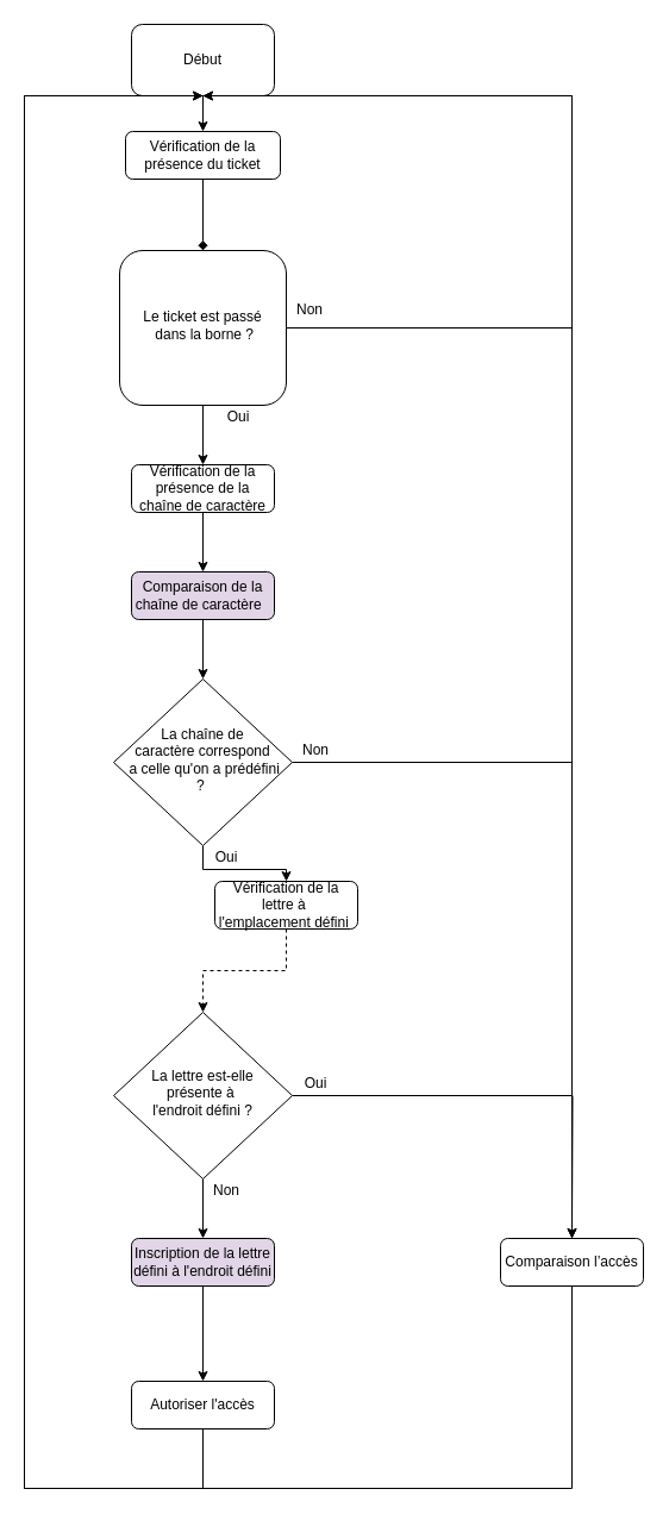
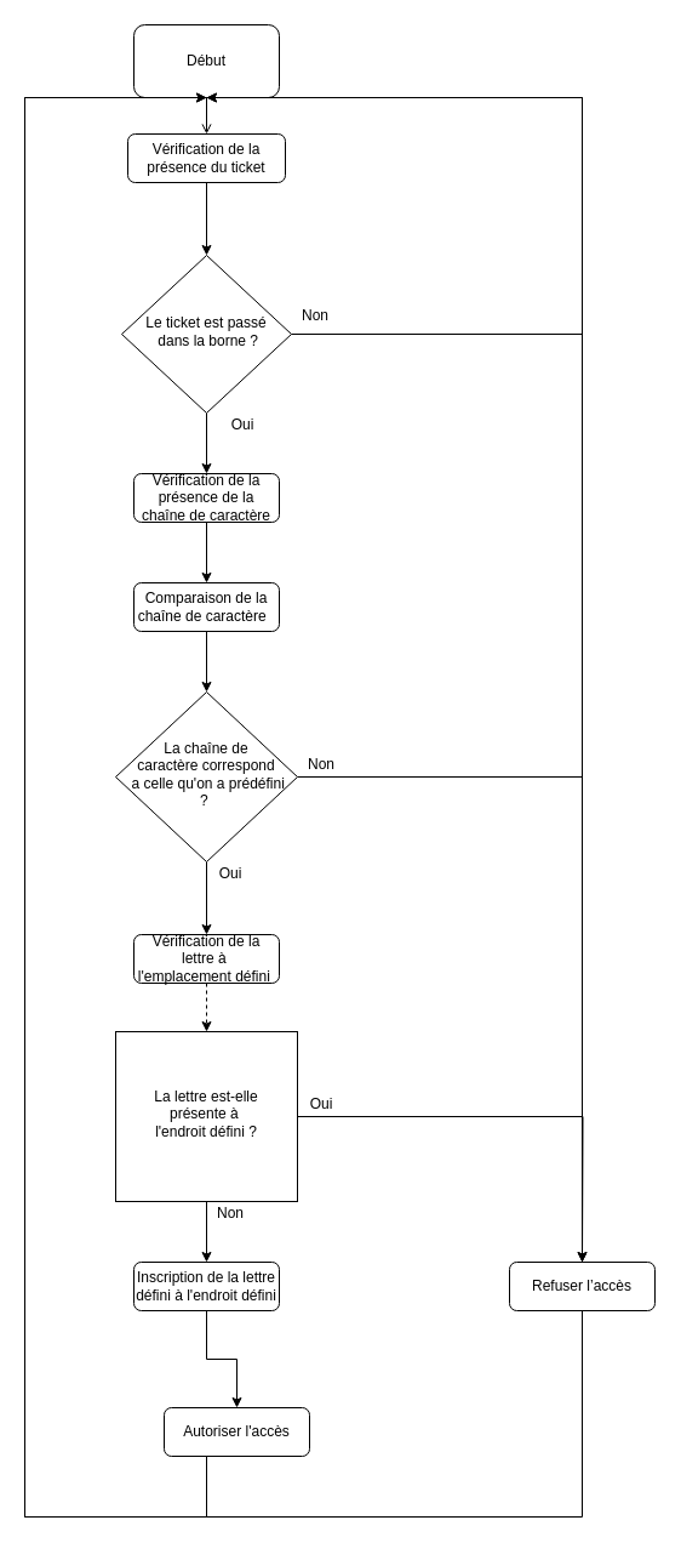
  <mxCell id="0" />
  <mxCell id="1" parent="0" />
- <mxCell id="2" style="edgeStyle=orthogonalEdgeStyle;rounded=0;orthogonalLoop=1;jettySize=auto;html=1;entryX=0.5;entryY=0;entryDx=0;entryDy=0;" parent="1" source="3" target="10" edge="1"><mxGeometry relative="1" as="geometry" /></mxCell>
+ <mxCell id="2" style="edgeStyle=orthogonalEdgeStyle;rounded=0;orthogonalLoop=1;jettySize=auto;html=1;entryX=0.5;entryY=0;entryDx=0;entryDy=0;endArrow=open;" parent="1" source="3" target="10" edge="1"><mxGeometry relative="1" as="geometry" /></mxCell>
  <mxCell id="3" value="Début" style="rounded=1;whiteSpace=wrap;html=1;fontSize=12;glass=0;strokeWidth=1;shadow=0;" parent="1" vertex="1"><mxGeometry x="110" y="20" width="120" height="60" as="geometry" /></mxCell>
  <mxCell id="4" style="edgeStyle=orthogonalEdgeStyle;rounded=0;orthogonalLoop=1;jettySize=auto;html=1;entryX=0.5;entryY=0;entryDx=0;entryDy=0;" edge="1" parent="1" source="5" target="20"><mxGeometry relative="1" as="geometry" /></mxCell>
  <mxCell id="5" value="Vérification de la présence de la chaîne de caractère" style="rounded=1;whiteSpace=wrap;html=1;fontSize=12;glass=0;strokeWidth=1;shadow=0;" parent="1" vertex="1"><mxGeometry x="110" y="390" width="120" height="40" as="geometry" /></mxCell>
  <mxCell id="6" style="edgeStyle=orthogonalEdgeStyle;rounded=0;orthogonalLoop=1;jettySize=auto;html=1;entryX=0.5;entryY=0;entryDx=0;entryDy=0;" parent="1" source="8" target="16" edge="1"><mxGeometry relative="1" as="geometry" /></mxCell>
  <mxCell id="7" style="edgeStyle=orthogonalEdgeStyle;rounded=0;orthogonalLoop=1;jettySize=auto;html=1;entryX=0.5;entryY=0;entryDx=0;entryDy=0;" parent="1" source="8" target="18" edge="1"><mxGeometry relative="1" as="geometry" /></mxCell>
  <mxCell id="8" value="La chaîne de &lt;br&gt;caractère correspond&lt;br&gt;&amp;nbsp;a celle qu'on a prédéfini ?&amp;nbsp;" style="rhombus;whiteSpace=wrap;html=1;shadow=0;fontFamily=Helvetica;fontSize=12;align=center;strokeWidth=1;spacing=6;spacingTop=-4;" parent="1" vertex="1"><mxGeometry x="95" y="570" width="150" height="140" as="geometry" /></mxCell>
- <mxCell id="9" style="edgeStyle=orthogonalEdgeStyle;rounded=0;orthogonalLoop=1;jettySize=auto;html=1;endArrow=diamond;" parent="1" source="10" target="13" edge="1"><mxGeometry relative="1" as="geometry" /></mxCell>
+ <mxCell id="9" style="edgeStyle=orthogonalEdgeStyle;rounded=0;orthogonalLoop=1;jettySize=auto;html=1;" parent="1" source="10" target="13" edge="1"><mxGeometry relative="1" as="geometry" /></mxCell>
  <mxCell id="10" value="Vérification de la présence du ticket" style="rounded=1;whiteSpace=wrap;html=1;fontSize=12;glass=0;strokeWidth=1;shadow=0;" parent="1" vertex="1"><mxGeometry x="105" y="110" width="130" height="40" as="geometry" /></mxCell>
  <mxCell id="11" style="edgeStyle=orthogonalEdgeStyle;rounded=0;orthogonalLoop=1;jettySize=auto;html=1;" parent="1" source="13" target="5" edge="1"><mxGeometry relative="1" as="geometry" /></mxCell>
  <mxCell id="12" style="edgeStyle=orthogonalEdgeStyle;rounded=0;orthogonalLoop=1;jettySize=auto;html=1;" parent="1" source="13" edge="1"><mxGeometry relative="1" as="geometry"><mxPoint x="170" y="80" as="targetPoint" /><Array as="points"><mxPoint x="480" y="275" /><mxPoint x="480" y="80" /></Array></mxGeometry></mxCell>
- <mxCell id="13" value="Le ticket est passé&lt;br&gt;&amp;nbsp;dans la borne ?" style="whiteSpace=wrap;html=1;shadow=0;fontFamily=Helvetica;fontSize=12;align=center;strokeWidth=1;spacing=6;spacingTop=-4;rounded=1;" parent="1" vertex="1"><mxGeometry x="100" y="210" width="140" height="130" as="geometry" /></mxCell>
+ <mxCell id="13" value="Le ticket est passé&lt;br&gt;&amp;nbsp;dans la borne ?" style="rhombus;whiteSpace=wrap;html=1;shadow=0;fontFamily=Helvetica;fontSize=12;align=center;strokeWidth=1;spacing=6;spacingTop=-4;" parent="1" vertex="1"><mxGeometry x="100" y="210" width="140" height="130" as="geometry" /></mxCell>
  <mxCell id="14" style="edgeStyle=orthogonalEdgeStyle;rounded=0;orthogonalLoop=1;jettySize=auto;html=1;" parent="1" source="16" edge="1"><mxGeometry relative="1" as="geometry"><mxPoint x="170" y="80" as="targetPoint" /><Array as="points"><mxPoint x="480" y="710" /><mxPoint x="480" y="80" /></Array></mxGeometry></mxCell>
  <mxCell id="15" style="edgeStyle=orthogonalEdgeStyle;rounded=0;orthogonalLoop=1;jettySize=auto;html=1;" edge="1" parent="1" source="16"><mxGeometry relative="1" as="geometry"><mxPoint x="170" y="80" as="targetPoint" /><Array as="points"><mxPoint x="480" y="1250" /><mxPoint x="20" y="1250" /><mxPoint x="20" y="80" /></Array></mxGeometry></mxCell>
- <mxCell id="16" value="Comparaison l’accès" style="rounded=1;whiteSpace=wrap;html=1;fontSize=12;glass=0;strokeWidth=1;shadow=0;" parent="1" vertex="1"><mxGeometry x="420" y="1040" width="120" height="40" as="geometry" /></mxCell>
+ <mxCell id="16" value="Refuser l’accès" style="rounded=1;whiteSpace=wrap;html=1;fontSize=12;glass=0;strokeWidth=1;shadow=0;" parent="1" vertex="1"><mxGeometry x="420" y="1040" width="120" height="40" as="geometry" /></mxCell>
  <mxCell id="17" style="edgeStyle=orthogonalEdgeStyle;rounded=0;orthogonalLoop=1;jettySize=auto;html=1;entryX=0.5;entryY=0;entryDx=0;entryDy=0;dashed=1;" edge="1" parent="1" source="18" target="23"><mxGeometry relative="1" as="geometry" /></mxCell>
- <mxCell id="18" value="Vérification de la lettre à&amp;nbsp;&lt;br&gt;l'emplacement défini&amp;nbsp;" style="rounded=1;whiteSpace=wrap;html=1;fontSize=12;glass=0;strokeWidth=1;shadow=0;" parent="1" vertex="1"><mxGeometry x="180" y="740" width="120" height="40" as="geometry" /></mxCell>
+ <mxCell id="18" value="Vérification de la lettre à&amp;nbsp;&lt;br&gt;l'emplacement défini&amp;nbsp;" style="rounded=1;whiteSpace=wrap;html=1;fontSize=12;glass=0;strokeWidth=1;shadow=0;" parent="1" vertex="1"><mxGeometry x="110" y="770" width="120" height="40" as="geometry" /></mxCell>
  <mxCell id="19" style="edgeStyle=orthogonalEdgeStyle;rounded=0;orthogonalLoop=1;jettySize=auto;html=1;entryX=0.5;entryY=0;entryDx=0;entryDy=0;" edge="1" parent="1" source="20" target="8"><mxGeometry relative="1" as="geometry" /></mxCell>
- <mxCell id="20" value="Comparaison de la chaîne de caractère&amp;nbsp;&amp;nbsp;" style="rounded=1;whiteSpace=wrap;html=1;fontSize=12;glass=0;strokeWidth=1;shadow=0;fillColor=#e1d5e7;" vertex="1" parent="1"><mxGeometry x="110" y="480" width="120" height="40" as="geometry" /></mxCell>
+ <mxCell id="20" value="Comparaison de la chaîne de caractère&amp;nbsp;&amp;nbsp;" style="rounded=1;whiteSpace=wrap;html=1;fontSize=12;glass=0;strokeWidth=1;shadow=0;" vertex="1" parent="1"><mxGeometry x="110" y="480" width="120" height="40" as="geometry" /></mxCell>
  <mxCell id="21" style="edgeStyle=orthogonalEdgeStyle;rounded=0;orthogonalLoop=1;jettySize=auto;html=1;" edge="1" parent="1" source="23"><mxGeometry relative="1" as="geometry"><mxPoint x="480" y="1040" as="targetPoint" /></mxGeometry></mxCell>
  <mxCell id="22" style="edgeStyle=orthogonalEdgeStyle;rounded=0;orthogonalLoop=1;jettySize=auto;html=1;" edge="1" parent="1" source="23" target="25"><mxGeometry relative="1" as="geometry" /></mxCell>
- <mxCell id="23" value="La lettre est-elle &lt;br&gt;présente à&amp;nbsp;&lt;br&gt;l'endroit défini ?" style="rhombus;whiteSpace=wrap;html=1;shadow=0;fontFamily=Helvetica;fontSize=12;align=center;strokeWidth=1;spacing=6;spacingTop=-4;" vertex="1" parent="1"><mxGeometry x="95" y="850" width="150" height="140" as="geometry" /></mxCell>
+ <mxCell id="23" value="La lettre est-elle &lt;br&gt;présente à&amp;nbsp;&lt;br&gt;l'endroit défini ?" style="whiteSpace=wrap;html=1;shadow=0;fontFamily=Helvetica;fontSize=12;align=center;strokeWidth=1;spacing=6;spacingTop=-4;rounded=0;" vertex="1" parent="1"><mxGeometry x="95" y="850" width="150" height="140" as="geometry" /></mxCell>
  <mxCell id="24" value="" style="edgeStyle=orthogonalEdgeStyle;rounded=0;orthogonalLoop=1;jettySize=auto;html=1;" edge="1" parent="1" source="25" target="27"><mxGeometry relative="1" as="geometry" /></mxCell>
- <mxCell id="25" value="Inscription de la lettre défini à l'endroit défini" style="rounded=1;whiteSpace=wrap;html=1;fontSize=12;glass=0;strokeWidth=1;shadow=0;fillColor=#e1d5e7;" vertex="1" parent="1"><mxGeometry x="110" y="1040" width="120" height="40" as="geometry" /></mxCell>
+ <mxCell id="25" value="Inscription de la lettre défini à l'endroit défini" style="rounded=1;whiteSpace=wrap;html=1;fontSize=12;glass=0;strokeWidth=1;shadow=0;" vertex="1" parent="1"><mxGeometry x="110" y="1040" width="120" height="40" as="geometry" /></mxCell>
  <mxCell id="26" style="edgeStyle=orthogonalEdgeStyle;rounded=0;orthogonalLoop=1;jettySize=auto;html=1;" edge="1" parent="1" source="27"><mxGeometry relative="1" as="geometry"><mxPoint x="170" y="80" as="targetPoint" /><Array as="points"><mxPoint x="170" y="1250" /><mxPoint x="20" y="1250" /><mxPoint x="20" y="80" /></Array></mxGeometry></mxCell>
- <mxCell id="27" value="Autoriser l'accès" style="rounded=1;whiteSpace=wrap;html=1;fontSize=12;glass=0;strokeWidth=1;shadow=0;" vertex="1" parent="1"><mxGeometry x="110" y="1160" width="120" height="40" as="geometry" /></mxCell>
+ <mxCell id="27" value="Autoriser l'accès" style="rounded=1;whiteSpace=wrap;html=1;fontSize=12;glass=0;strokeWidth=1;shadow=0;" vertex="1" parent="1"><mxGeometry x="135" y="1160" width="120" height="40" as="geometry" /></mxCell>
  <mxCell id="28" style="edgeStyle=orthogonalEdgeStyle;rounded=0;orthogonalLoop=1;jettySize=auto;html=1;exitX=0.5;exitY=1;exitDx=0;exitDy=0;" edge="1" parent="1" source="25" target="25"><mxGeometry relative="1" as="geometry" /></mxCell>
  <mxCell id="29" value="Oui" style="text;html=1;strokeColor=none;fillColor=none;align=center;verticalAlign=middle;whiteSpace=wrap;rounded=0;" vertex="1" parent="1"><mxGeometry x="245" y="900" width="40" height="20" as="geometry" /></mxCell>
  <mxCell id="30" value="Oui" style="text;html=1;strokeColor=none;fillColor=none;align=center;verticalAlign=middle;whiteSpace=wrap;rounded=0;" vertex="1" parent="1"><mxGeometry x="170" y="710" width="40" height="20" as="geometry" /></mxCell>
  <mxCell id="31" value="Oui" style="text;html=1;strokeColor=none;fillColor=none;align=center;verticalAlign=middle;whiteSpace=wrap;rounded=0;" vertex="1" parent="1"><mxGeometry x="180" y="340" width="40" height="20" as="geometry" /></mxCell>
  <mxCell id="32" value="Non" style="text;html=1;strokeColor=none;fillColor=none;align=center;verticalAlign=middle;whiteSpace=wrap;rounded=0;" vertex="1" parent="1"><mxGeometry x="170" y="990" width="40" height="20" as="geometry" /></mxCell>
  <mxCell id="33" value="Non" style="text;html=1;strokeColor=none;fillColor=none;align=center;verticalAlign=middle;whiteSpace=wrap;rounded=0;" vertex="1" parent="1"><mxGeometry x="245" y="620" width="40" height="20" as="geometry" /></mxCell>
  <mxCell id="34" value="Non" style="text;html=1;strokeColor=none;fillColor=none;align=center;verticalAlign=middle;whiteSpace=wrap;rounded=0;" vertex="1" parent="1"><mxGeometry x="240" y="250" width="40" height="20" as="geometry" /></mxCell>
